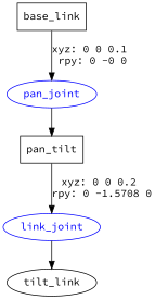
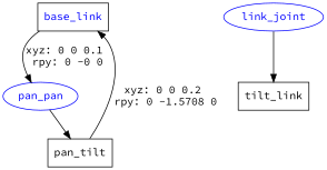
  digraph {
    fontname="Source Code Pro"
    node [fontname="Source Code Pro" shape=box]
    edge [fontname="Source Code Pro"]
-   n1 [label=base_link]
-   pan_joint [color=blue fontcolor=blue shape=ellipse]
+   n1 [label=base_link fontcolor=blue]
+   pan_joint [color=blue fontcolor=blue shape=ellipse label=pan_pan]
    n3 [label=pan_tilt]
    n4 [color=blue fontcolor=blue label=link_joint shape=ellipse]
-   n5 [label=tilt_link shape=ellipse]
+   n5 [label=tilt_link]
    n1 -> pan_joint [label="xyz: 0 0 0.1 \nrpy: 0 -0 0"]
    pan_joint -> n3
-   n3 -> n4 [label="xyz: 0 0 0.2 \nrpy: 0 -1.5708 0"]
+   n3 -> n1 [label="xyz: 0 0 0.2 \nrpy: 0 -1.5708 0"]
    n4 -> n5
  }
